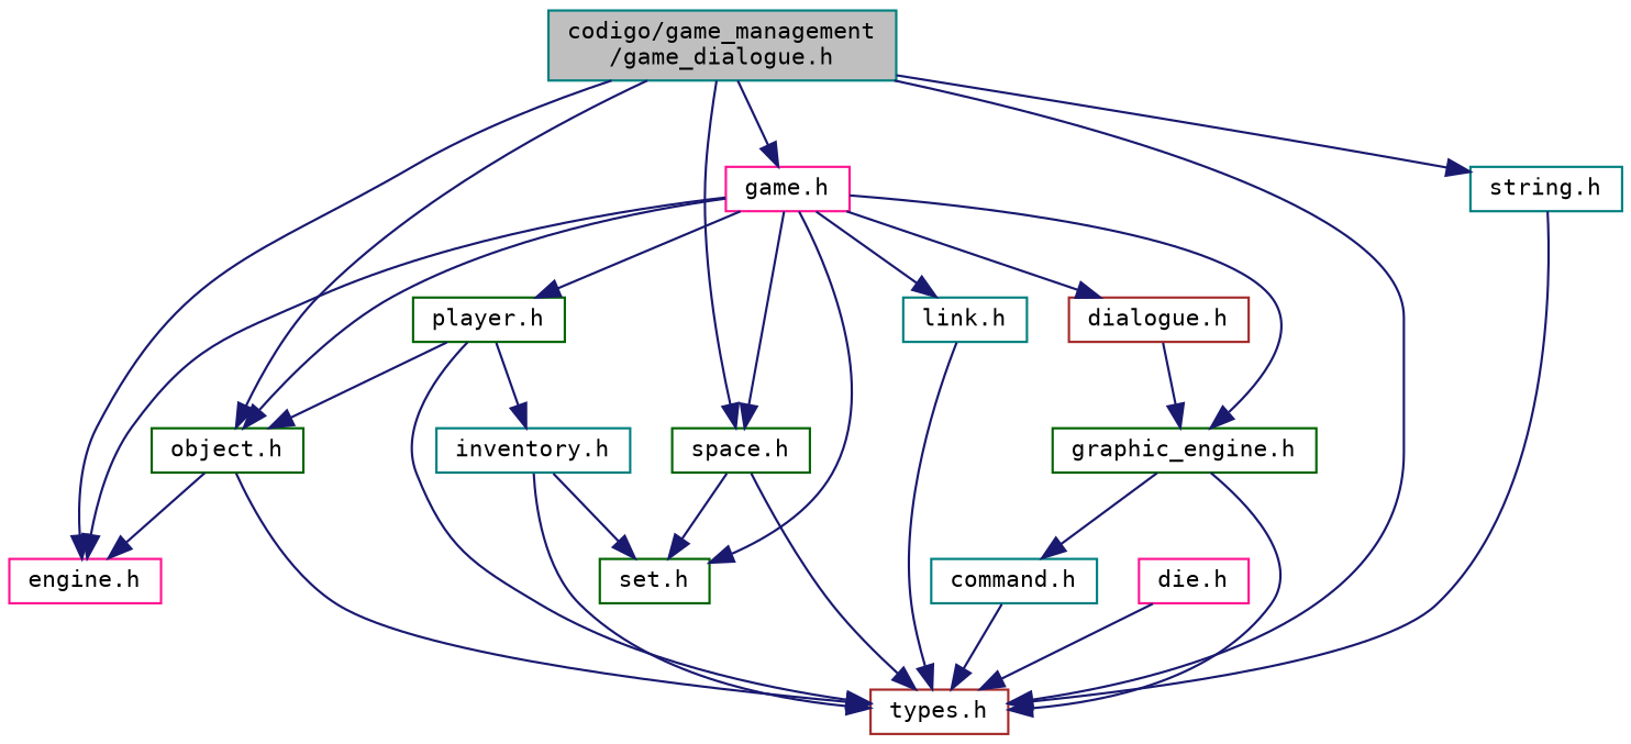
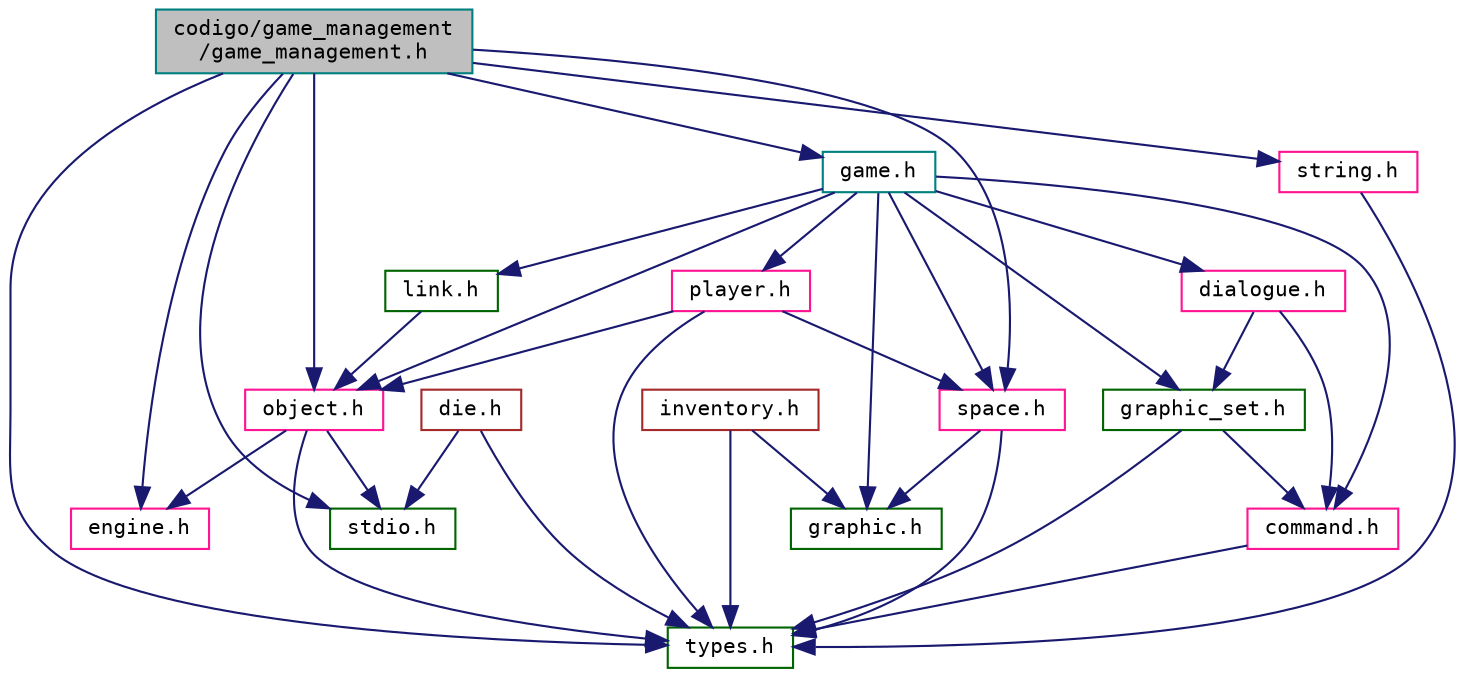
  digraph {
    fontname="DejaVu Sans Mono"
    node [color=deeppink fillcolor=white fontname="DejaVu Sans Mono" fontsize=10 shape=record style=filled]
    edge [color=midnightblue fontname="DejaVu Sans Mono" fontsize=10 labelfontname=Helvetica labelfontsize=10 style=solid]
-   n1 [color=teal fillcolor=grey75 fontcolor=black height=0.2 label="codigo/game_management\l/game_dialogue.h" width=0.4]
+   n1 [color=teal fillcolor=grey75 fontcolor=black height=0.2 label="codigo/game_management\l/game_management.h" width=0.4]
+   n2 [color=darkgreen height=0.2 label="stdio.h" width=0.4]
    n3 [height=0.2 label="engine.h" width=0.4]
-   n4 [color=teal height=0.2 label="string.h" width=0.4]
-   n5 [color=darkgreen height=0.2 label="space.h" width=0.4]
-   n6 [color=brown height=0.2 label="types.h" width=0.4]
-   n7 [color=darkgreen height=0.2 label="object.h" width=0.4]
-   n8 [height=0.2 label="game.h" width=0.4]
-   n9 [color=darkgreen height=0.2 label="set.h" width=0.4]
-   n10 [color=teal height=0.2 label="command.h" width=0.4]
-   n11 [color=darkgreen height=0.2 label="player.h" width=0.4]
-   n12 [color=teal height=0.2 label="link.h" width=0.4]
-   n13 [color=darkgreen height=0.2 label="graphic_engine.h" width=0.4]
-   n14 [color=brown height=0.2 label="dialogue.h" width=0.4]
-   n15 [color=teal height=0.2 label="inventory.h" width=0.4]
-   n16 [height=0.2 label="die.h" width=0.4]
+   n4 [height=0.2 label="string.h" width=0.4]
+   n5 [height=0.2 label="space.h" width=0.4]
+   n6 [color=darkgreen height=0.2 label="types.h" width=0.4]
+   n7 [height=0.2 label="object.h" width=0.4]
+   n8 [color=teal height=0.2 label="game.h" width=0.4]
+   n9 [color=darkgreen height=0.2 label="graphic.h" width=0.4]
+   n10 [height=0.2 label="command.h" width=0.4]
+   n11 [height=0.2 label="player.h" width=0.4]
+   n12 [color=darkgreen height=0.2 label="link.h" width=0.4]
+   n13 [color=darkgreen height=0.2 label="graphic_set.h" width=0.4]
+   n14 [height=0.2 label="dialogue.h" width=0.4]
+   n15 [color=brown height=0.2 label="inventory.h" width=0.4]
+   n16 [color=brown height=0.2 label="die.h" width=0.4]
+   n1 -> n2
    n1 -> n3
    n1 -> n4
    n1 -> n5
    n1 -> n6
    n1 -> n7
    n1 -> n8
    n4 -> n6
    n5 -> n6
    n5 -> n9
+   n7 -> n2
    n7 -> n3
    n7 -> n6
    n8 -> n5
    n8 -> n7
    n8 -> n9
-   n8 -> n3
+   n8 -> n10
    n8 -> n11
    n8 -> n12
    n8 -> n13
    n8 -> n14
    n10 -> n6
    n11 -> n6
    n11 -> n7
-   n11 -> n15
-   n12 -> n6
+   n11 -> n5
+   n12 -> n7
    n13 -> n6
    n13 -> n10
+   n14 -> n10
    n14 -> n13
    n15 -> n6
    n15 -> n9
+   n16 -> n2
    n16 -> n6
  }
